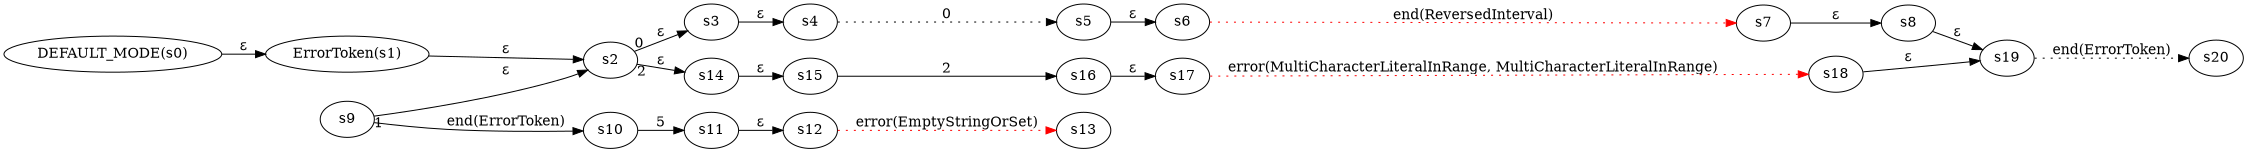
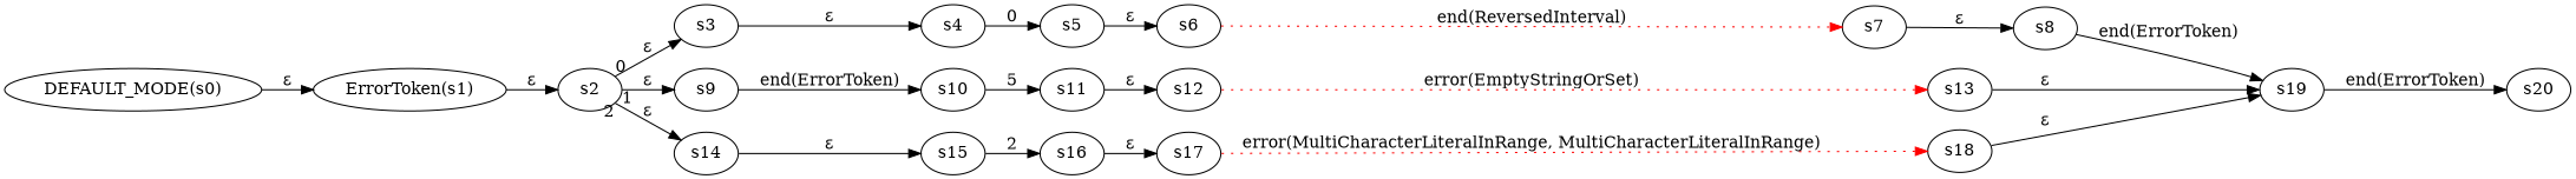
  digraph {
    rankdir=LR
    "DEFAULT_MODE(s0)"
    "ErrorToken(s1)"
    s2
    s3
    s9
    s14
    s4
    s10
    s15
    s5
    s6
    s7
    s8
    s19
    s20
    s11
    s12
    s13
    s16
    s17
    s18
    "DEFAULT_MODE(s0)" -> "ErrorToken(s1)" [label="ε"]
    "ErrorToken(s1)" -> s2 [label="ε"]
    s2 -> s3 [label="ε" taillabel=0]
-   s9 -> s2 [label="ε" taillabel=1]
+   s2 -> s9 [label="ε" taillabel=1]
    s2 -> s14 [label="ε" taillabel=2]
    s3 -> s4 [label="ε"]
    s9 -> s10 [label="end(ErrorToken)"]
    s14 -> s15 [label="ε"]
-   s4 -> s5 [label=0 style=dotted]
+   s4 -> s5 [label=0]
    s10 -> s11 [label=5]
    s15 -> s16 [label=2]
    s5 -> s6 [label="ε"]
    s6 -> s7 [color=red label="end(ReversedInterval)" style=dotted]
    s7 -> s8 [label="ε"]
-   s8 -> s19 [label="ε"]
-   s19 -> s20 [label="end(ErrorToken)" style=dotted]
+   s8 -> s19 [label="end(ErrorToken)"]
+   s19 -> s20 [label="end(ErrorToken)" style=solid]
    s11 -> s12 [label="ε"]
    s12 -> s13 [color=red label="error(EmptyStringOrSet)" style=dotted]
+   s13 -> s19 [label="ε"]
    s16 -> s17 [label="ε"]
    s17 -> s18 [color=red label="error(MultiCharacterLiteralInRange, MultiCharacterLiteralInRange)" style=dotted]
    s18 -> s19 [label="ε"]
  }
